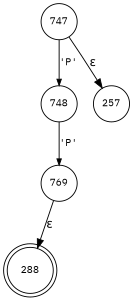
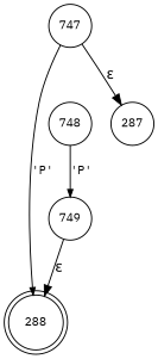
  digraph {
    fontname="IBM Plex Mono"
    rankdir=TB
    node [fixedsize=true fontname="IBM Plex Mono" fontsize=11 shape=circle peripheries=1]
    edge [fontname="IBM Plex Mono"]
    n1 [label=288 shape=doublecircle width=.6 peripheries=""]
    n2 [label=747 width=.55]
    n3 [label=748 width=.55]
-   n4 [label=257 width=.55]
-   n5 [label=769 width=.55]
-   n2 -> n3 [arrowhead=normal arrowsize=.7 fontsize=11 label="'P'"]
+   n4 [label=287 width=.55]
+   n5 [label=749 width=.55]
+   n2 -> n1 [arrowhead=normal arrowsize=.7 fontsize=11 label="'P'"]
    n2 -> n4 [label="&epsilon;"]
    n3 -> n5 [arrowhead=normal arrowsize=.7 fontsize=11 label="'P'"]
    n5 -> n1 [label="&epsilon;"]
  }
